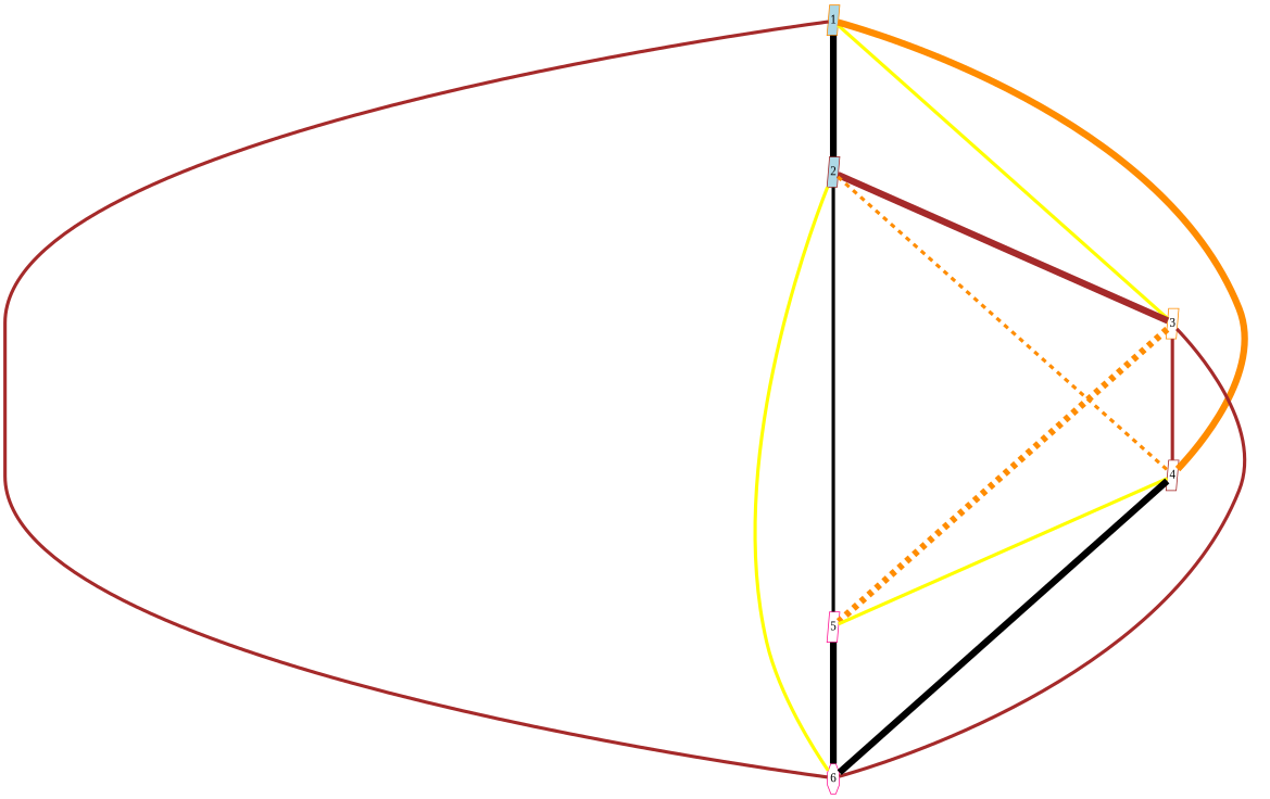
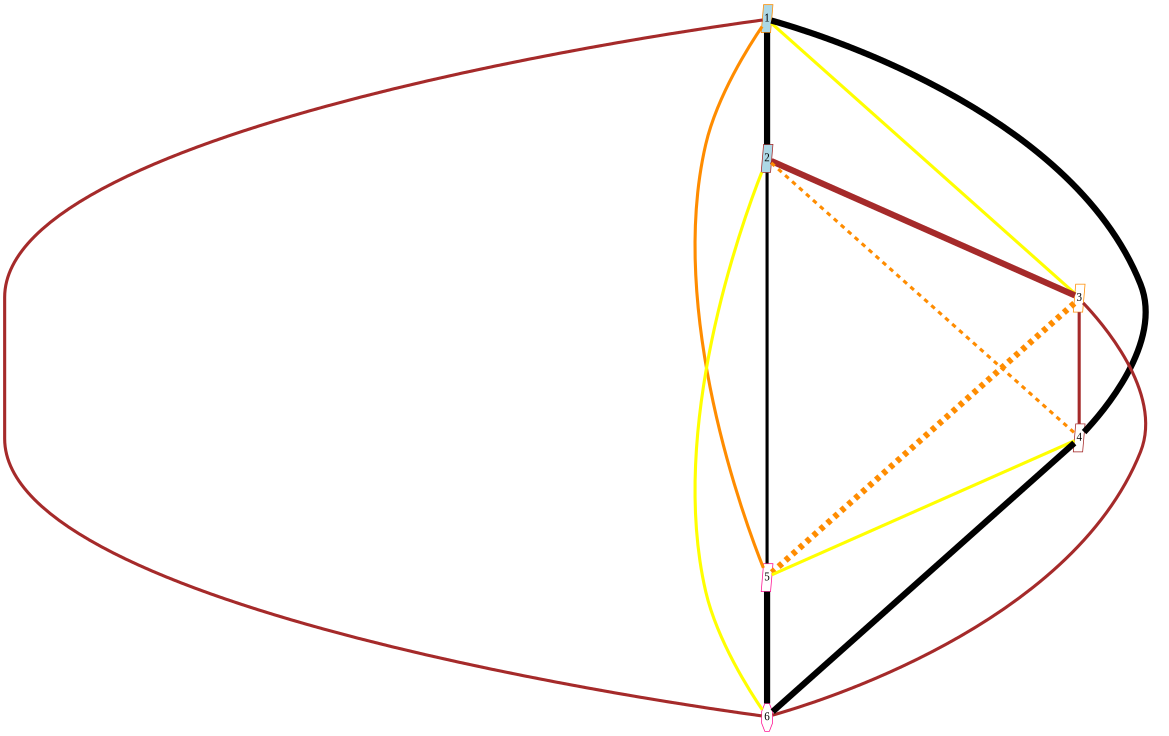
  graph {
    fontname="Liberation Serif"
    nodesep=2
    ranksep=2
    node [color=darkorange fillcolor=white fixedsize=true fontname="Liberation Serif" shape=parallelogram style=filled]
    edge [color=black fontname="Liberation Serif" penwidth=4 style=solid]
    1 [fillcolor=lightblue width=0.2]
    2 [color=brown fillcolor=lightblue width=0.2]
    3 [width=0.2]
    4 [color=brown width=0.2]
    5 [color=deeppink width=0.2]
    6 [color=deeppink shape=octagon width=0.2]
    1 -- 2 [penwidth=8 style=bold]
    1 -- 3 [color=yellow]
-   1 -- 4 [color=darkorange penwidth=8]
+   1 -- 4 [penwidth=8]
+   1 -- 5 [color=darkorange style=bold]
    1 -- 6 [color=brown]
    2 -- 3 [color=brown penwidth=8]
    2 -- 4 [color=darkorange style=dashed]
    2 -- 5 [style=bold]
    2 -- 6 [color=yellow]
    3 -- 4 [color=brown]
    3 -- 5 [color=darkorange penwidth=8 style=dashed]
    3 -- 6 [color=brown]
    4 -- 5 [color=yellow]
    4 -- 6 [penwidth=8]
    5 -- 6 [penwidth=8 style=bold]
  }
